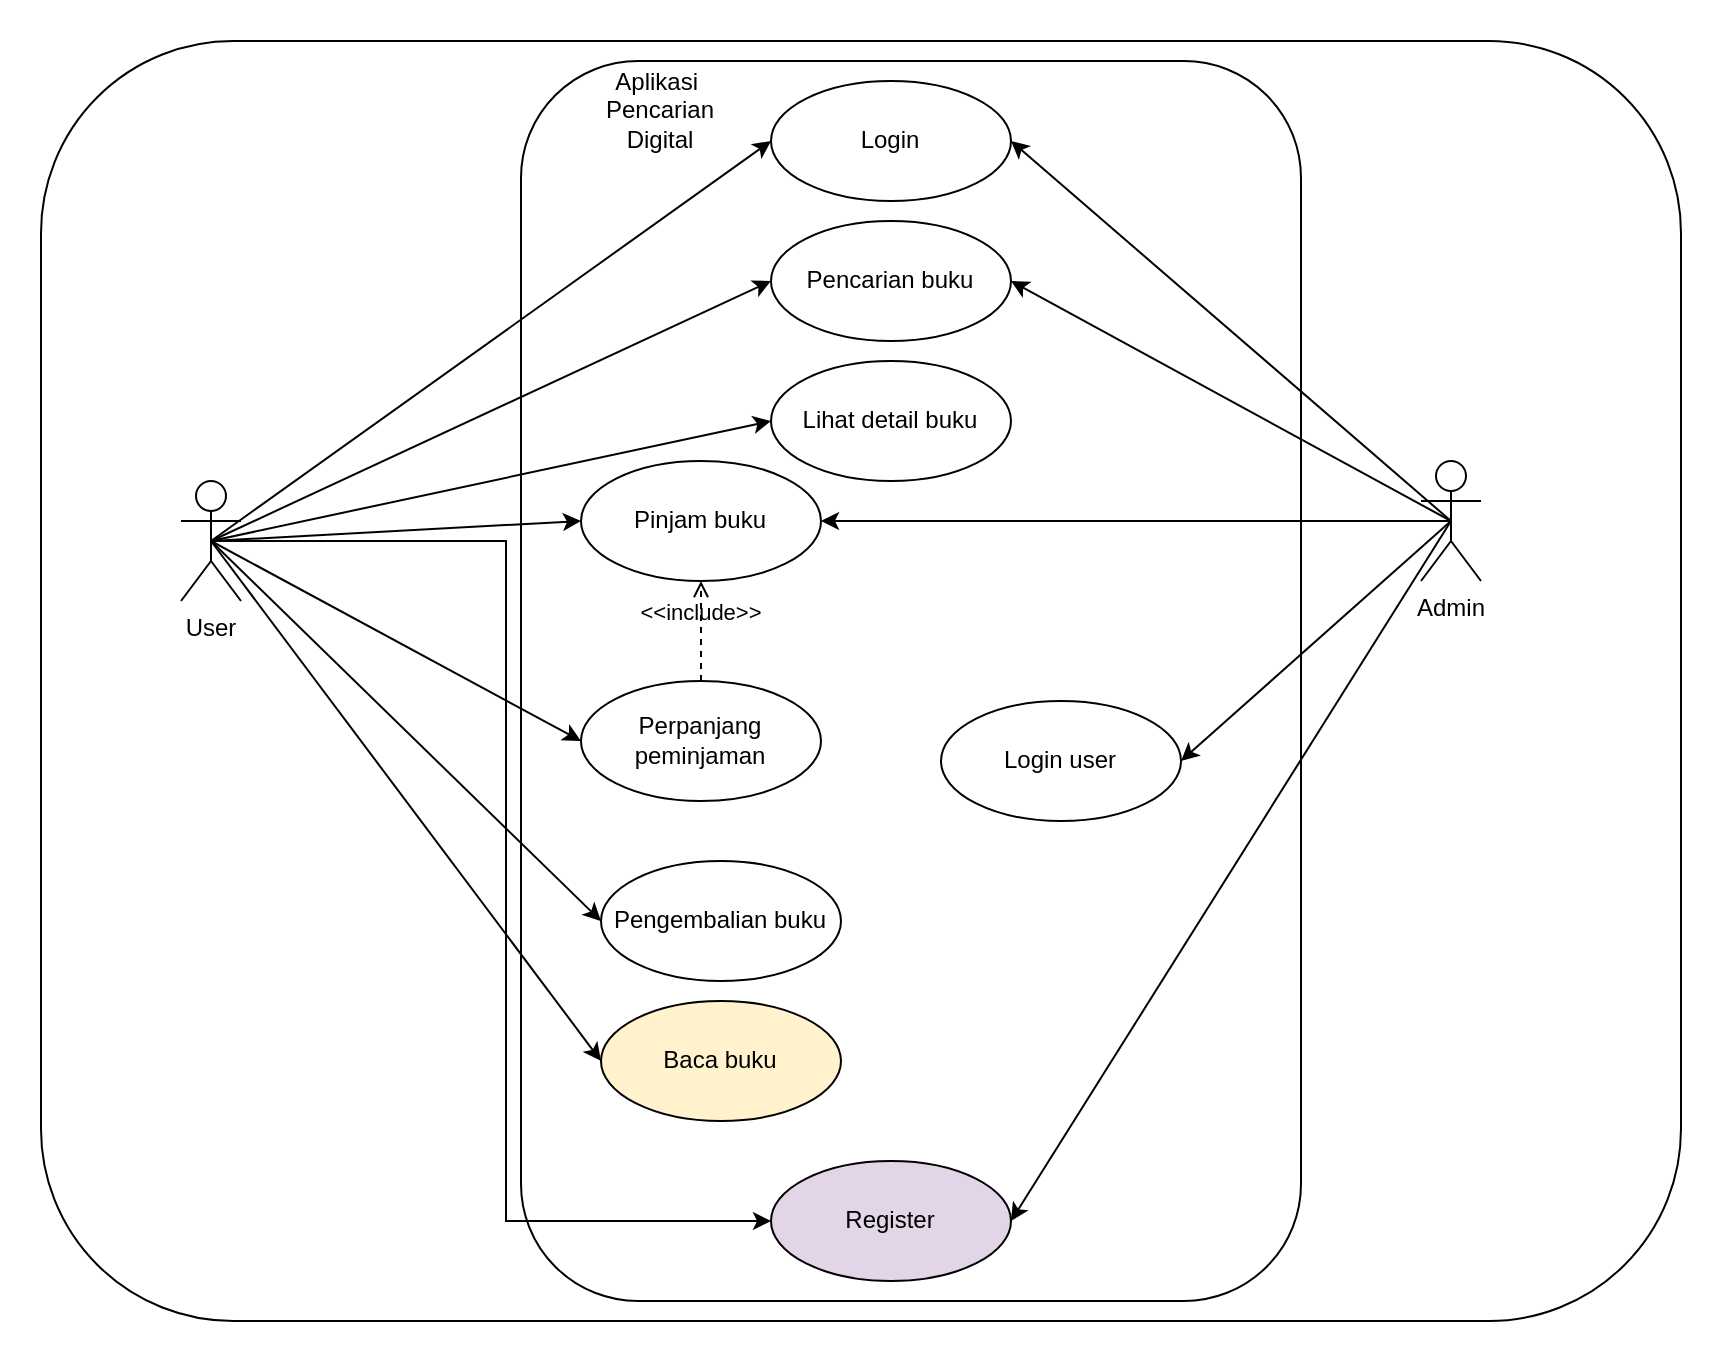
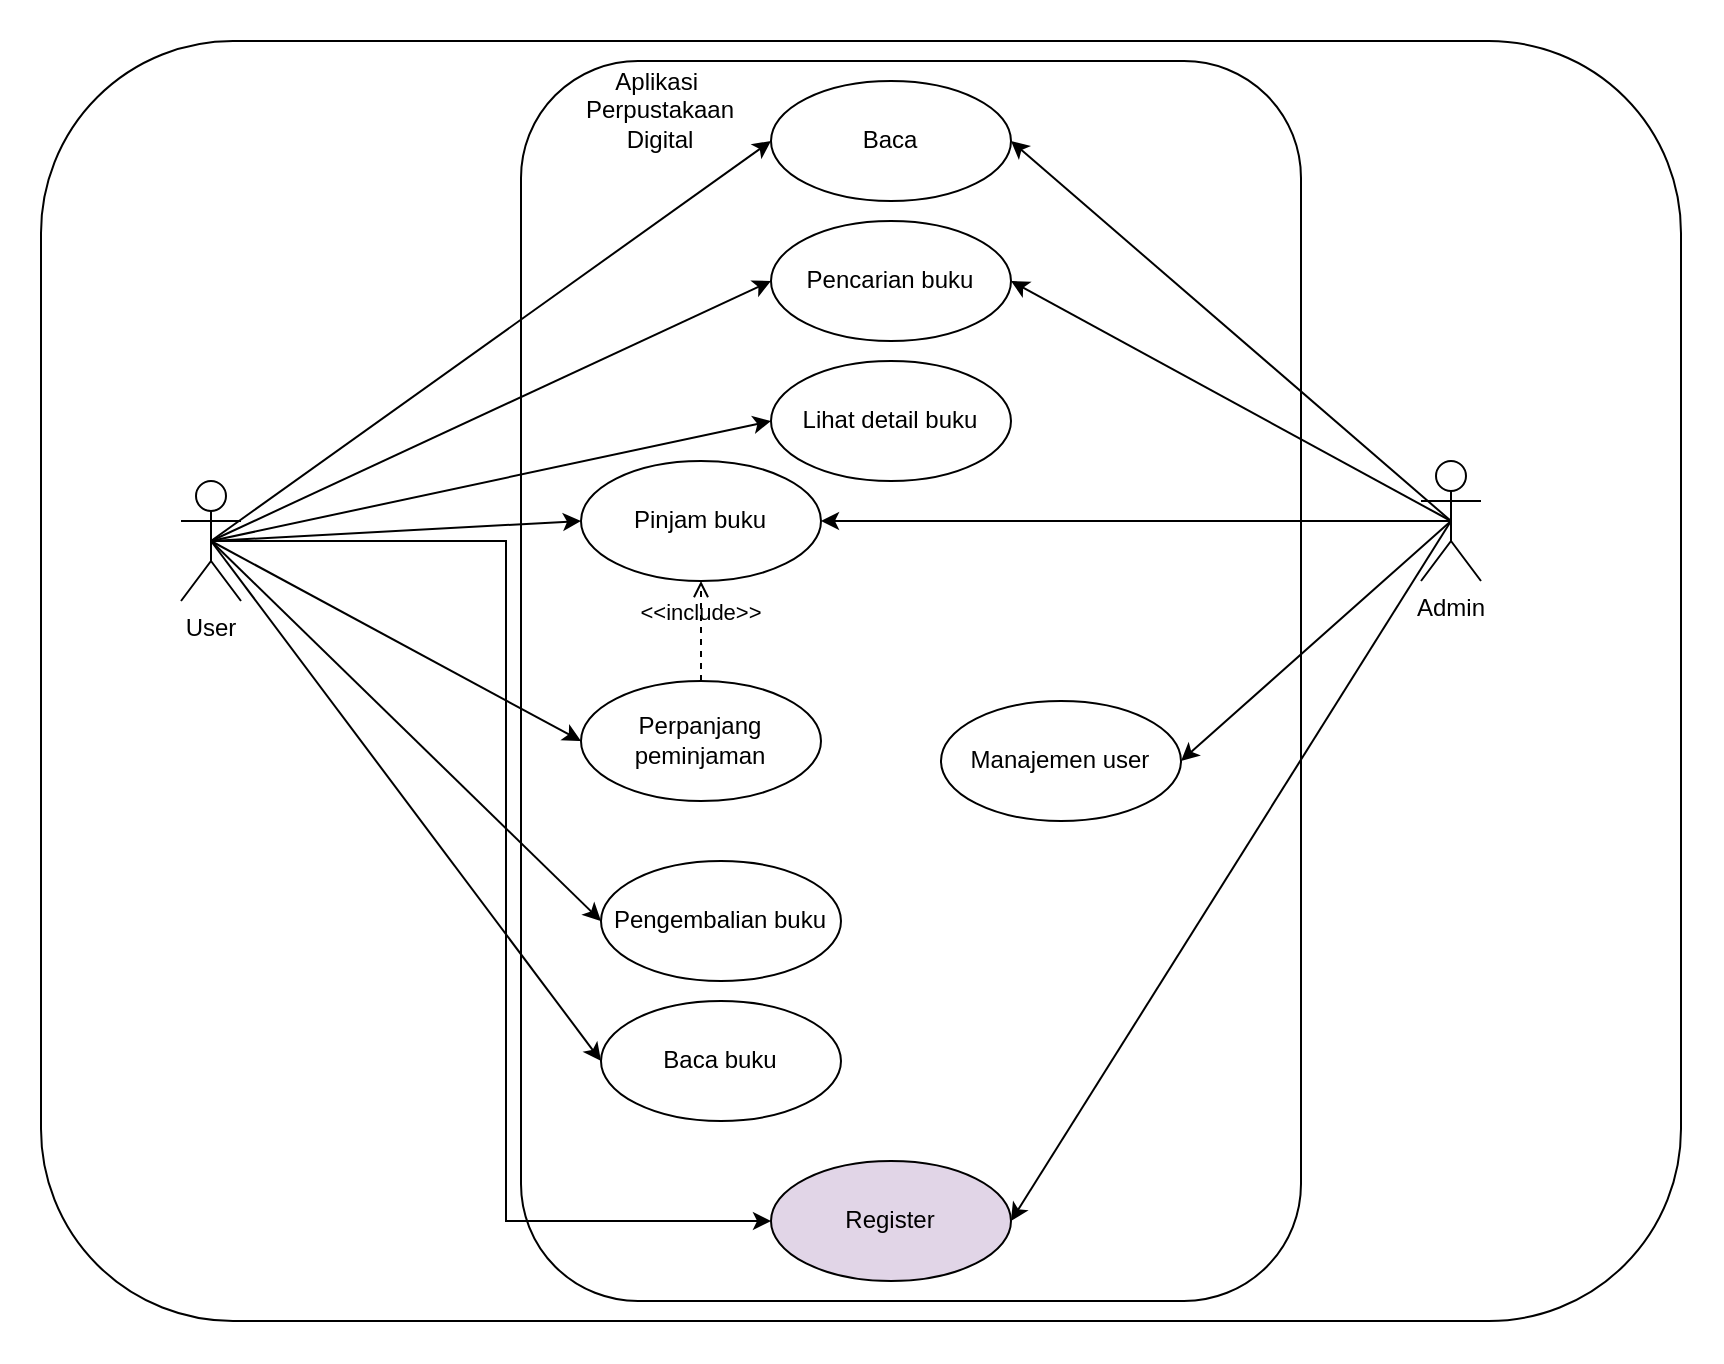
  <mxCell id="0" />
  <mxCell id="1" parent="0" />
  <mxCell id="2" value="" style="rounded=1;whiteSpace=wrap;html=1;" vertex="1" parent="1"><mxGeometry x="20" y="20" width="820" height="640" as="geometry" /></mxCell>
  <mxCell id="3" value="" style="rounded=1;whiteSpace=wrap;html=1;" vertex="1" parent="1"><mxGeometry x="260" y="30" width="390" height="620" as="geometry" /></mxCell>
  <mxCell id="4" style="rounded=0;orthogonalLoop=1;jettySize=auto;html=1;exitX=0.5;exitY=0.5;exitDx=0;exitDy=0;exitPerimeter=0;entryX=0;entryY=0.5;entryDx=0;entryDy=0;" edge="1" parent="1" source="12" target="19"><mxGeometry relative="1" as="geometry" /></mxCell>
  <mxCell id="5" style="rounded=0;orthogonalLoop=1;jettySize=auto;html=1;exitX=0.5;exitY=0.5;exitDx=0;exitDy=0;exitPerimeter=0;entryX=0;entryY=0.5;entryDx=0;entryDy=0;edgeStyle=orthogonalEdgeStyle;" edge="1" parent="1" source="12" target="20"><mxGeometry relative="1" as="geometry" /></mxCell>
  <mxCell id="6" style="rounded=0;orthogonalLoop=1;jettySize=auto;html=1;exitX=0.5;exitY=0.5;exitDx=0;exitDy=0;exitPerimeter=0;entryX=0;entryY=0.5;entryDx=0;entryDy=0;" edge="1" parent="1" source="12" target="21"><mxGeometry relative="1" as="geometry" /></mxCell>
  <mxCell id="7" style="rounded=0;orthogonalLoop=1;jettySize=auto;html=1;exitX=0.5;exitY=0.5;exitDx=0;exitDy=0;exitPerimeter=0;entryX=0;entryY=0.5;entryDx=0;entryDy=0;" edge="1" parent="1" source="12" target="22"><mxGeometry relative="1" as="geometry" /></mxCell>
  <mxCell id="8" style="rounded=0;orthogonalLoop=1;jettySize=auto;html=1;exitX=0.5;exitY=0.5;exitDx=0;exitDy=0;exitPerimeter=0;entryX=0;entryY=0.5;entryDx=0;entryDy=0;" edge="1" parent="1" source="12" target="23"><mxGeometry relative="1" as="geometry" /></mxCell>
  <mxCell id="9" style="rounded=0;orthogonalLoop=1;jettySize=auto;html=1;exitX=0.5;exitY=0.5;exitDx=0;exitDy=0;exitPerimeter=0;entryX=0;entryY=0.5;entryDx=0;entryDy=0;" edge="1" parent="1" source="12" target="24"><mxGeometry relative="1" as="geometry" /></mxCell>
  <mxCell id="10" style="rounded=0;orthogonalLoop=1;jettySize=auto;html=1;exitX=0.5;exitY=0.5;exitDx=0;exitDy=0;exitPerimeter=0;entryX=0;entryY=0.5;entryDx=0;entryDy=0;" edge="1" parent="1" source="12" target="27"><mxGeometry relative="1" as="geometry" /></mxCell>
  <mxCell id="11" style="rounded=0;orthogonalLoop=1;jettySize=auto;html=1;exitX=0.5;exitY=0.5;exitDx=0;exitDy=0;exitPerimeter=0;entryX=0;entryY=0.5;entryDx=0;entryDy=0;" edge="1" parent="1" source="12" target="25"><mxGeometry relative="1" as="geometry" /></mxCell>
  <mxCell id="12" value="User" style="shape=umlActor;verticalLabelPosition=bottom;verticalAlign=top;html=1;outlineConnect=0;" vertex="1" parent="1"><mxGeometry x="90" y="240" width="30" height="60" as="geometry" /></mxCell>
  <mxCell id="13" style="rounded=0;orthogonalLoop=1;jettySize=auto;html=1;exitX=0.5;exitY=0.5;exitDx=0;exitDy=0;exitPerimeter=0;entryX=1;entryY=0.5;entryDx=0;entryDy=0;" edge="1" parent="1" source="18" target="19"><mxGeometry relative="1" as="geometry" /></mxCell>
  <mxCell id="14" style="rounded=0;orthogonalLoop=1;jettySize=auto;html=1;exitX=0.5;exitY=0.5;exitDx=0;exitDy=0;exitPerimeter=0;entryX=1;entryY=0.5;entryDx=0;entryDy=0;" edge="1" parent="1" source="18" target="20"><mxGeometry relative="1" as="geometry" /></mxCell>
  <mxCell id="15" style="rounded=0;orthogonalLoop=1;jettySize=auto;html=1;exitX=0.5;exitY=0.5;exitDx=0;exitDy=0;exitPerimeter=0;entryX=1;entryY=0.5;entryDx=0;entryDy=0;" edge="1" parent="1" source="18" target="21"><mxGeometry relative="1" as="geometry" /></mxCell>
  <mxCell id="16" style="rounded=0;orthogonalLoop=1;jettySize=auto;html=1;exitX=0.5;exitY=0.5;exitDx=0;exitDy=0;exitPerimeter=0;" edge="1" parent="1" source="18" target="23"><mxGeometry relative="1" as="geometry" /></mxCell>
  <mxCell id="17" style="rounded=0;orthogonalLoop=1;jettySize=auto;html=1;exitX=0.5;exitY=0.5;exitDx=0;exitDy=0;exitPerimeter=0;entryX=1;entryY=0.5;entryDx=0;entryDy=0;" edge="1" parent="1" source="18" target="28"><mxGeometry relative="1" as="geometry" /></mxCell>
  <mxCell id="18" value="Admin" style="shape=umlActor;verticalLabelPosition=bottom;verticalAlign=top;html=1;outlineConnect=0;" vertex="1" parent="1"><mxGeometry x="710" y="230" width="30" height="60" as="geometry" /></mxCell>
- <mxCell id="19" value="Login" style="ellipse;whiteSpace=wrap;html=1;" vertex="1" parent="1"><mxGeometry x="385" y="40" width="120" height="60" as="geometry" /></mxCell>
+ <mxCell id="19" value="Baca" style="ellipse;whiteSpace=wrap;html=1;" vertex="1" parent="1"><mxGeometry x="385" y="40" width="120" height="60" as="geometry" /></mxCell>
  <mxCell id="20" value="Register" style="ellipse;whiteSpace=wrap;html=1;fillColor=#e1d5e7;" vertex="1" parent="1"><mxGeometry x="385" y="580" width="120" height="60" as="geometry" /></mxCell>
  <mxCell id="21" value="Pencarian buku" style="ellipse;whiteSpace=wrap;html=1;" vertex="1" parent="1"><mxGeometry x="385" y="110" width="120" height="60" as="geometry" /></mxCell>
  <mxCell id="22" value="Lihat detail buku" style="ellipse;whiteSpace=wrap;html=1;" vertex="1" parent="1"><mxGeometry x="385" y="180" width="120" height="60" as="geometry" /></mxCell>
  <mxCell id="23" value="Pinjam buku" style="ellipse;whiteSpace=wrap;html=1;" vertex="1" parent="1"><mxGeometry x="290" y="230" width="120" height="60" as="geometry" /></mxCell>
  <mxCell id="24" value="Perpanjang peminjaman" style="ellipse;whiteSpace=wrap;html=1;" vertex="1" parent="1"><mxGeometry x="290" y="340" width="120" height="60" as="geometry" /></mxCell>
- <mxCell id="25" value="Baca buku" style="ellipse;whiteSpace=wrap;html=1;fillColor=#fff2cc;" vertex="1" parent="1"><mxGeometry x="300" y="500" width="120" height="60" as="geometry" /></mxCell>
+ <mxCell id="25" value="Baca buku" style="ellipse;whiteSpace=wrap;html=1;" vertex="1" parent="1"><mxGeometry x="300" y="500" width="120" height="60" as="geometry" /></mxCell>
  <mxCell id="26" value="&amp;lt;&amp;lt;include&amp;gt;&amp;gt;" style="html=1;verticalAlign=bottom;labelBackgroundColor=none;endArrow=open;endFill=0;dashed=1;rounded=0;exitX=0.5;exitY=0;exitDx=0;exitDy=0;" edge="1" parent="1" source="24" target="23"><mxGeometry width="160" relative="1" as="geometry"><mxPoint x="340" y="300" as="sourcePoint" /><mxPoint x="500" y="300" as="targetPoint" /></mxGeometry></mxCell>
  <mxCell id="27" value="Pengembalian buku" style="ellipse;whiteSpace=wrap;html=1;" vertex="1" parent="1"><mxGeometry x="300" y="430" width="120" height="60" as="geometry" /></mxCell>
- <mxCell id="28" value="Login user" style="ellipse;whiteSpace=wrap;html=1;" vertex="1" parent="1"><mxGeometry x="470" y="350" width="120" height="60" as="geometry" /></mxCell>
- <mxCell id="29" value="Aplikasi&amp;nbsp;&lt;div&gt;Pencarian&lt;/div&gt;&lt;div&gt;Digital&lt;/div&gt;" style="text;html=1;align=center;verticalAlign=middle;whiteSpace=wrap;rounded=0;" vertex="1" parent="1"><mxGeometry x="290" y="40" width="80" height="30" as="geometry" /></mxCell>
+ <mxCell id="28" value="Manajemen user" style="ellipse;whiteSpace=wrap;html=1;" vertex="1" parent="1"><mxGeometry x="470" y="350" width="120" height="60" as="geometry" /></mxCell>
+ <mxCell id="29" value="Aplikasi&amp;nbsp;&lt;div&gt;Perpustakaan&lt;/div&gt;&lt;div&gt;Digital&lt;/div&gt;" style="text;html=1;align=center;verticalAlign=middle;whiteSpace=wrap;rounded=0;" vertex="1" parent="1"><mxGeometry x="290" y="40" width="80" height="30" as="geometry" /></mxCell>
